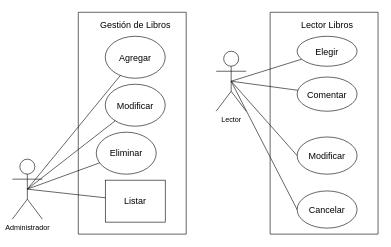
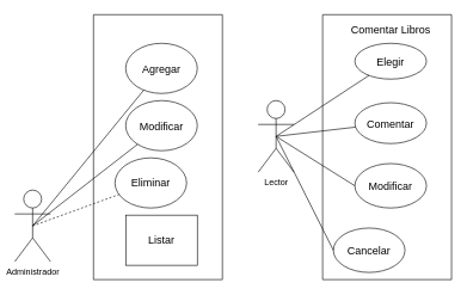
  <mxCell id="0" />
  <mxCell id="1" parent="0" />
  <mxCell id="2" value="" style="swimlane;startSize=0;" parent="1" vertex="1"><mxGeometry x="130" y="20" width="180" height="370" as="geometry"><mxRectangle x="160" y="40" width="50" height="40" as="alternateBounds" /></mxGeometry></mxCell>
- <mxCell id="3" value="Gestión de Libros" style="text;html=1;align=center;verticalAlign=middle;resizable=0;points=[];autosize=1;strokeColor=none;fontSize=15;" parent="2" vertex="1"><mxGeometry x="30" y="10" width="130" height="20" as="geometry" /></mxCell>
  <mxCell id="4" value="Agregar" style="ellipse;whiteSpace=wrap;html=1;fontSize=15;" parent="2" vertex="1"><mxGeometry x="45" y="40" width="100" height="70" as="geometry" /></mxCell>
  <mxCell id="5" value="Modificar" style="ellipse;whiteSpace=wrap;html=1;fontSize=15;" parent="2" vertex="1"><mxGeometry x="45" y="120" width="100" height="70" as="geometry" /></mxCell>
  <mxCell id="6" value="Eliminar" style="ellipse;whiteSpace=wrap;html=1;fontSize=15;" parent="2" vertex="1"><mxGeometry x="30" y="200" width="100" height="70" as="geometry" /></mxCell>
  <mxCell id="7" value="Listar" style="whiteSpace=wrap;html=1;fontSize=15;rounded=0;" parent="2" vertex="1"><mxGeometry x="45" y="280" width="100" height="70" as="geometry" /></mxCell>
  <mxCell id="8" value="Administrador" style="shape=umlActor;verticalLabelPosition=bottom;verticalAlign=top;html=1;outlineConnect=0;" parent="1" vertex="1"><mxGeometry x="20" y="265" width="50" height="100" as="geometry" /></mxCell>
- <mxCell id="9" value="" style="endArrow=none;html=1;fontSize=15;exitX=0.5;exitY=0.5;exitDx=0;exitDy=0;exitPerimeter=0;" parent="1" source="8" target="6" edge="1"><mxGeometry width="50" height="50" relative="1" as="geometry"><mxPoint x="360" y="240" as="sourcePoint" /><mxPoint x="410" y="190" as="targetPoint" /></mxGeometry></mxCell>
+ <mxCell id="9" value="" style="endArrow=none;html=1;fontSize=15;exitX=0.5;exitY=0.5;exitDx=0;exitDy=0;exitPerimeter=0;dashed=1;" parent="1" source="8" target="6" edge="1"><mxGeometry width="50" height="50" relative="1" as="geometry"><mxPoint x="360" y="240" as="sourcePoint" /><mxPoint x="410" y="190" as="targetPoint" /></mxGeometry></mxCell>
  <mxCell id="10" value="" style="endArrow=none;html=1;fontSize=15;exitX=0.5;exitY=0.5;exitDx=0;exitDy=0;exitPerimeter=0;" parent="1" source="8" target="4" edge="1"><mxGeometry width="50" height="50" relative="1" as="geometry"><mxPoint x="50" y="220" as="sourcePoint" /><mxPoint x="100" y="170" as="targetPoint" /></mxGeometry></mxCell>
  <mxCell id="11" value="" style="endArrow=none;html=1;fontSize=15;exitX=0.5;exitY=0.5;exitDx=0;exitDy=0;exitPerimeter=0;" parent="1" source="8" target="5" edge="1"><mxGeometry width="50" height="50" relative="1" as="geometry"><mxPoint x="170" y="220" as="sourcePoint" /><mxPoint x="220" y="170" as="targetPoint" /></mxGeometry></mxCell>
- <mxCell id="12" value="" style="endArrow=none;html=1;fontSize=15;entryX=0.5;entryY=0.5;entryDx=0;entryDy=0;entryPerimeter=0;" parent="1" source="7" target="8" edge="1"><mxGeometry width="50" height="50" relative="1" as="geometry"><mxPoint x="60" y="340" as="sourcePoint" /><mxPoint x="110" y="290" as="targetPoint" /></mxGeometry></mxCell>
  <mxCell id="13" value="" style="swimlane;startSize=0;" parent="1" vertex="1"><mxGeometry x="450" y="20" width="180" height="370" as="geometry"><mxRectangle x="160" y="40" width="50" height="40" as="alternateBounds" /></mxGeometry></mxCell>
- <mxCell id="14" value="Lector Libros" style="text;html=1;align=center;verticalAlign=middle;resizable=0;points=[];autosize=1;strokeColor=none;fontSize=15;" parent="13" vertex="1"><mxGeometry x="30" y="10" width="130" height="20" as="geometry" /></mxCell>
+ <mxCell id="14" value="Comentar Libros" style="text;html=1;align=center;verticalAlign=middle;resizable=0;points=[];autosize=1;strokeColor=none;fontSize=15;" parent="13" vertex="1"><mxGeometry x="30" y="10" width="130" height="20" as="geometry" /></mxCell>
  <mxCell id="15" value="Elegir" style="ellipse;whiteSpace=wrap;html=1;fontSize=15;" parent="13" vertex="1"><mxGeometry x="45" y="40" width="100" height="50" as="geometry" /></mxCell>
- <mxCell id="16" value="Comentar" style="ellipse;whiteSpace=wrap;html=1;fontSize=15;" parent="13" vertex="1"><mxGeometry x="45" y="108" width="100" height="57" as="geometry" /></mxCell>
+ <mxCell id="16" value="Comentar" style="ellipse;whiteSpace=wrap;html=1;fontSize=15;" parent="13" vertex="1"><mxGeometry x="45" y="123" width="100" height="57" as="geometry" /></mxCell>
  <mxCell id="17" value="Modificar" style="ellipse;whiteSpace=wrap;html=1;fontSize=15;" parent="13" vertex="1"><mxGeometry x="45" y="208" width="100" height="62" as="geometry" /></mxCell>
- <mxCell id="18" value="Cancelar" style="ellipse;whiteSpace=wrap;html=1;fontSize=15;" parent="13" vertex="1"><mxGeometry x="45" y="298" width="100" height="62" as="geometry" /></mxCell>
- <mxCell id="19" value="Lector" style="shape=umlActor;verticalLabelPosition=bottom;verticalAlign=top;html=1;outlineConnect=0;" parent="1" vertex="1"><mxGeometry x="360" y="85" width="50" height="100" as="geometry" /></mxCell>
+ <mxCell id="18" value="Cancelar" style="ellipse;whiteSpace=wrap;html=1;fontSize=15;" parent="13" vertex="1"><mxGeometry x="15" y="298" width="100" height="62" as="geometry" /></mxCell>
+ <mxCell id="19" value="Lector" style="shape=umlActor;verticalLabelPosition=bottom;verticalAlign=top;html=1;outlineConnect=0;" parent="1" vertex="1"><mxGeometry x="360" y="140" width="50" height="100" as="geometry" /></mxCell>
  <mxCell id="20" value="" style="endArrow=none;html=1;fontSize=15;exitX=0.5;exitY=0.5;exitDx=0;exitDy=0;exitPerimeter=0;" parent="1" source="19" target="16" edge="1"><mxGeometry width="50" height="50" relative="1" as="geometry"><mxPoint x="700" y="240" as="sourcePoint" /><mxPoint x="750" y="190" as="targetPoint" /></mxGeometry></mxCell>
  <mxCell id="21" value="" style="endArrow=none;html=1;fontSize=15;exitX=0.5;exitY=0.5;exitDx=0;exitDy=0;exitPerimeter=0;" parent="1" source="19" target="15" edge="1"><mxGeometry width="50" height="50" relative="1" as="geometry"><mxPoint x="390" y="220" as="sourcePoint" /><mxPoint x="440" y="170" as="targetPoint" /></mxGeometry></mxCell>
  <mxCell id="22" value="" style="endArrow=none;html=1;fontSize=15;exitX=0.5;exitY=0.5;exitDx=0;exitDy=0;exitPerimeter=0;entryX=0;entryY=0.5;entryDx=0;entryDy=0;" parent="1" source="19" target="17" edge="1"><mxGeometry width="50" height="50" relative="1" as="geometry"><mxPoint x="395" y="200" as="sourcePoint" /><mxPoint x="505.946" y="187.019" as="targetPoint" /></mxGeometry></mxCell>
  <mxCell id="23" value="" style="endArrow=none;html=1;fontSize=15;exitX=0.5;exitY=0.5;exitDx=0;exitDy=0;exitPerimeter=0;entryX=0;entryY=0.5;entryDx=0;entryDy=0;" parent="1" source="19" target="18" edge="1"><mxGeometry width="50" height="50" relative="1" as="geometry"><mxPoint x="395" y="200" as="sourcePoint" /><mxPoint x="505" y="269" as="targetPoint" /></mxGeometry></mxCell>
